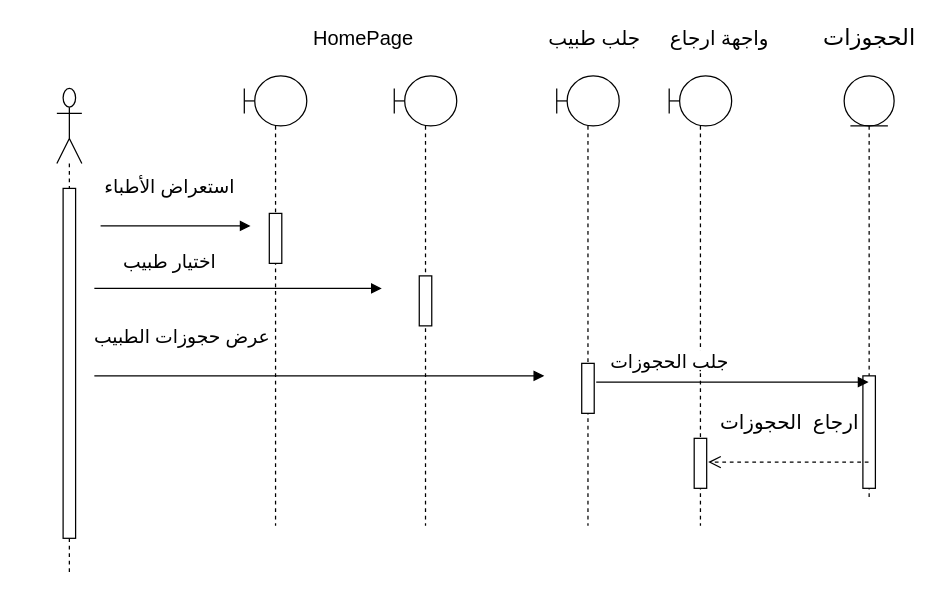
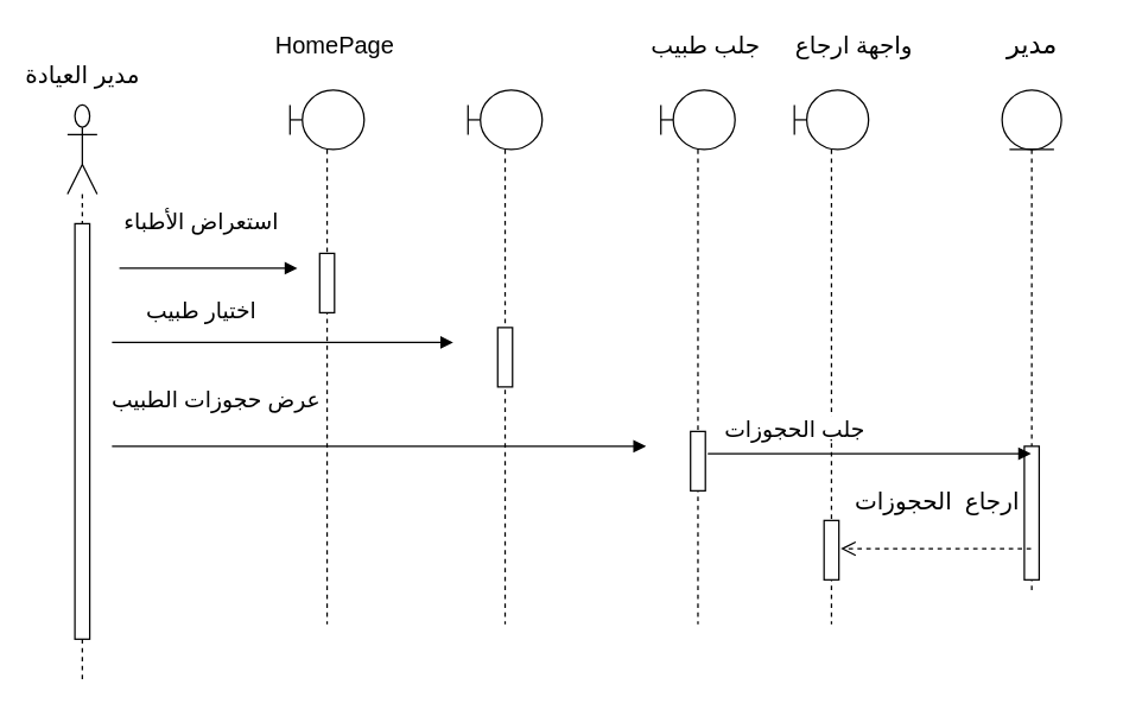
  <mxCell id="0" />
  <mxCell id="1" parent="0" />
  <mxCell id="2" value="" style="shape=umlLifeline;participant=umlActor;perimeter=lifelinePerimeter;whiteSpace=wrap;html=1;container=1;collapsible=0;recursiveResize=0;verticalAlign=top;spacingTop=36;outlineConnect=0;size=60;" parent="1" vertex="1"><mxGeometry x="45" y="70" width="20" height="390" as="geometry" /></mxCell>
  <mxCell id="3" value="" style="html=1;points=[];perimeter=orthogonalPerimeter;" parent="2" vertex="1"><mxGeometry x="5" y="80" width="10" height="280" as="geometry" /></mxCell>
+ <mxCell id="4" value="&lt;font style=&quot;font-size: 16px&quot;&gt;مدير العيادة&lt;br&gt;&lt;/font&gt;" style="text;html=1;align=center;verticalAlign=middle;resizable=0;points=[];autosize=1;" parent="1" vertex="1"><mxGeometry x="20" y="40" width="70" height="20" as="geometry" /></mxCell>
  <mxCell id="5" value="" style="shape=umlLifeline;participant=umlBoundary;perimeter=lifelinePerimeter;whiteSpace=wrap;html=1;container=1;collapsible=0;recursiveResize=0;verticalAlign=top;spacingTop=36;outlineConnect=0;" parent="1" vertex="1"><mxGeometry x="315" y="60" width="50" height="360" as="geometry" /></mxCell>
  <mxCell id="6" value="" style="html=1;points=[];perimeter=orthogonalPerimeter;" parent="5" vertex="1"><mxGeometry x="20" y="160" width="10" height="40" as="geometry" /></mxCell>
  <mxCell id="7" value="" style="shape=umlLifeline;participant=umlBoundary;perimeter=lifelinePerimeter;whiteSpace=wrap;html=1;container=1;collapsible=0;recursiveResize=0;verticalAlign=top;spacingTop=36;outlineConnect=0;" parent="1" vertex="1"><mxGeometry x="445" y="60" width="50" height="360" as="geometry" /></mxCell>
  <mxCell id="8" value="" style="html=1;points=[];perimeter=orthogonalPerimeter;" parent="7" vertex="1"><mxGeometry x="20" y="230" width="10" height="40" as="geometry" /></mxCell>
  <mxCell id="9" value="" style="shape=umlLifeline;participant=umlBoundary;perimeter=lifelinePerimeter;whiteSpace=wrap;html=1;container=1;collapsible=0;recursiveResize=0;verticalAlign=top;spacingTop=36;outlineConnect=0;" parent="1" vertex="1"><mxGeometry x="195" y="60" width="50" height="360" as="geometry" /></mxCell>
  <mxCell id="10" value="" style="html=1;points=[];perimeter=orthogonalPerimeter;" parent="9" vertex="1"><mxGeometry x="20" y="110" width="10" height="40" as="geometry" /></mxCell>
  <mxCell id="11" value="&lt;font style=&quot;font-size: 15px&quot;&gt;استعراض الأطباء&lt;/font&gt;" style="html=1;verticalAlign=bottom;endArrow=block;entryX=0;entryY=0;" parent="1" edge="1"><mxGeometry x="-0.083" y="20" relative="1" as="geometry"><mxPoint x="80" y="180" as="sourcePoint" /><mxPoint x="200" y="180" as="targetPoint" /><mxPoint as="offset" /></mxGeometry></mxCell>
  <mxCell id="12" value="&lt;font style=&quot;font-size: 15px&quot;&gt;اختيار طبيب&lt;/font&gt;" style="html=1;verticalAlign=bottom;endArrow=block;" parent="1" edge="1"><mxGeometry x="-0.478" y="10" relative="1" as="geometry"><mxPoint x="75" y="230" as="sourcePoint" /><mxPoint x="305" y="230" as="targetPoint" /><mxPoint as="offset" /></mxGeometry></mxCell>
  <mxCell id="13" value="&lt;font style=&quot;font-size: 15px&quot;&gt;عرض حجوزات الطبيب&lt;/font&gt;" style="html=1;verticalAlign=bottom;endArrow=block;" parent="1" edge="1"><mxGeometry x="-0.611" y="20" relative="1" as="geometry"><mxPoint x="75" y="300" as="sourcePoint" /><mxPoint x="435" y="300" as="targetPoint" /><mxPoint as="offset" /></mxGeometry></mxCell>
  <mxCell id="14" value="" style="shape=umlLifeline;participant=umlBoundary;perimeter=lifelinePerimeter;whiteSpace=wrap;html=1;container=1;collapsible=0;recursiveResize=0;verticalAlign=top;spacingTop=36;outlineConnect=0;" parent="1" vertex="1"><mxGeometry x="535" y="60" width="50" height="360" as="geometry" /></mxCell>
  <mxCell id="15" value="" style="html=1;points=[];perimeter=orthogonalPerimeter;" parent="14" vertex="1"><mxGeometry x="20" y="290" width="10" height="40" as="geometry" /></mxCell>
- <mxCell id="16" value="&lt;font style=&quot;font-size: 16px&quot;&gt;HomePage&lt;/font&gt;" style="text;html=1;align=center;verticalAlign=middle;resizable=0;points=[];autosize=1;" parent="1" vertex="1"><mxGeometry x="240" y="20" width="100" height="20" as="geometry" /></mxCell>
+ <mxCell id="16" value="&lt;font style=&quot;font-size: 16px&quot;&gt;HomePage&lt;/font&gt;" style="text;html=1;align=center;verticalAlign=middle;resizable=0;points=[];autosize=1;" parent="1" vertex="1"><mxGeometry x="175" y="20" width="100" height="20" as="geometry" /></mxCell>
  <mxCell id="17" value="&lt;font style=&quot;font-size: 16px&quot;&gt;جلب طبيب&lt;/font&gt;" style="text;html=1;align=center;verticalAlign=middle;resizable=0;points=[];autosize=1;" parent="1" vertex="1"><mxGeometry x="430" y="20" width="90" height="20" as="geometry" /></mxCell>
  <mxCell id="18" value="&lt;font style=&quot;font-size: 16px&quot;&gt;واجهة ارجاع&lt;/font&gt;" style="text;html=1;align=center;verticalAlign=middle;resizable=0;points=[];autosize=1;" parent="1" vertex="1"><mxGeometry x="525" y="20" width="100" height="20" as="geometry" /></mxCell>
  <mxCell id="19" value="" style="shape=umlLifeline;participant=umlEntity;perimeter=lifelinePerimeter;whiteSpace=wrap;html=1;container=1;collapsible=0;recursiveResize=0;verticalAlign=top;spacingTop=36;outlineConnect=0;" vertex="1" parent="1"><mxGeometry x="675" y="60" width="40" height="340" as="geometry" /></mxCell>
  <mxCell id="20" value="" style="html=1;points=[];perimeter=orthogonalPerimeter;" vertex="1" parent="19"><mxGeometry x="15" y="240" width="10" height="90" as="geometry" /></mxCell>
  <mxCell id="21" value="&lt;font style=&quot;font-size: 15px&quot;&gt;جلب الحجوزات&lt;/font&gt;" style="html=1;verticalAlign=bottom;endArrow=block;exitX=1.16;exitY=0.375;exitDx=0;exitDy=0;exitPerimeter=0;" edge="1" parent="1" source="8" target="19"><mxGeometry x="-0.464" y="5" relative="1" as="geometry"><mxPoint x="85" y="240" as="sourcePoint" /><mxPoint x="315" y="240" as="targetPoint" /><mxPoint as="offset" /></mxGeometry></mxCell>
  <mxCell id="22" value="&lt;font style=&quot;font-size: 16px&quot;&gt;ارجاع&amp;nbsp; الحجوزات&lt;/font&gt;" style="html=1;verticalAlign=bottom;endArrow=open;dashed=1;endSize=8;entryX=1.12;entryY=0.475;entryDx=0;entryDy=0;entryPerimeter=0;" edge="1" parent="1" source="19" target="15"><mxGeometry y="-20" relative="1" as="geometry"><mxPoint x="255" y="250" as="targetPoint" /><mxPoint x="655" y="340" as="sourcePoint" /><mxPoint as="offset" /></mxGeometry></mxCell>
- <mxCell id="23" value="&lt;font style=&quot;font-size: 18px&quot;&gt;الحجوزات&lt;/font&gt;" style="text;html=1;align=center;verticalAlign=middle;resizable=0;points=[];autosize=1;" vertex="1" parent="1"><mxGeometry x="655" y="20" width="80" height="20" as="geometry" /></mxCell>
+ <mxCell id="23" value="&lt;font style=&quot;font-size: 18px&quot;&gt;مدير&lt;/font&gt;" style="text;html=1;align=center;verticalAlign=middle;resizable=0;points=[];autosize=1;" vertex="1" parent="1"><mxGeometry x="655" y="20" width="80" height="20" as="geometry" /></mxCell>
